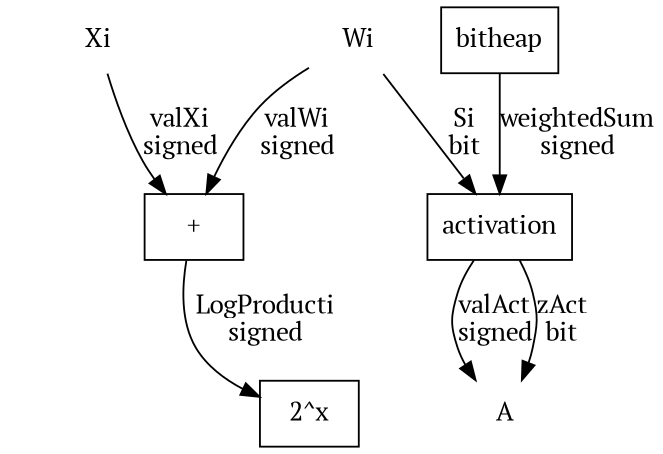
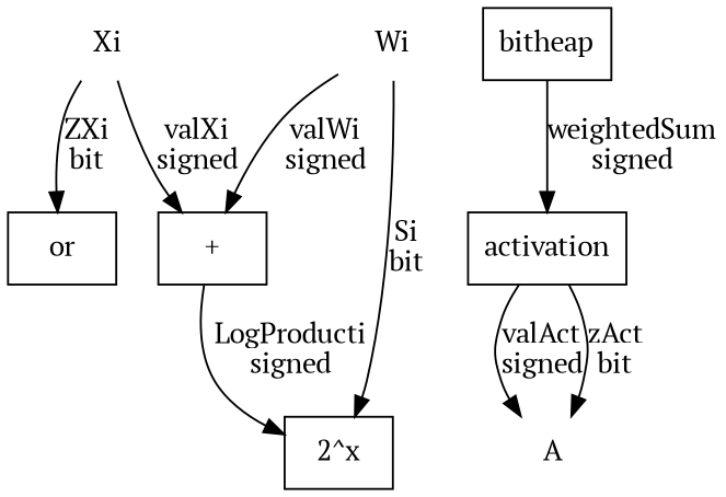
  digraph {
    fontname="PT Serif"
    splines=true
    node [fontname="PT Serif" shape=box]
    edge [fontname="PT Serif"]
    Xi [shape=plaintext]
    Wi [shape=plaintext]
    A [shape=plaintext]
+   or
    bitheap
    activation
    n7 [label="+"]
    n8 [label="2^x"]
    subgraph sub_1 {
      Xi
      Wi
      A
    }
    subgraph sub_2 {
+     or
      bitheap
      activation
      n7
      n8
    }
+   Xi -> or [label="ZXi\nbit"]
    Xi -> n7 [label="valXi\nsigned"]
    Wi -> n7 [label="valWi\nsigned"]
-   Wi -> activation [label="Si\nbit"]
+   Wi -> n8 [label="Si\nbit"]
    bitheap -> activation [label="weightedSum\nsigned"]
    activation -> A [label="valAct\nsigned"]
    activation -> A [label="zAct\nbit"]
    n7 -> n8 [label="LogProducti\nsigned"]
  }
